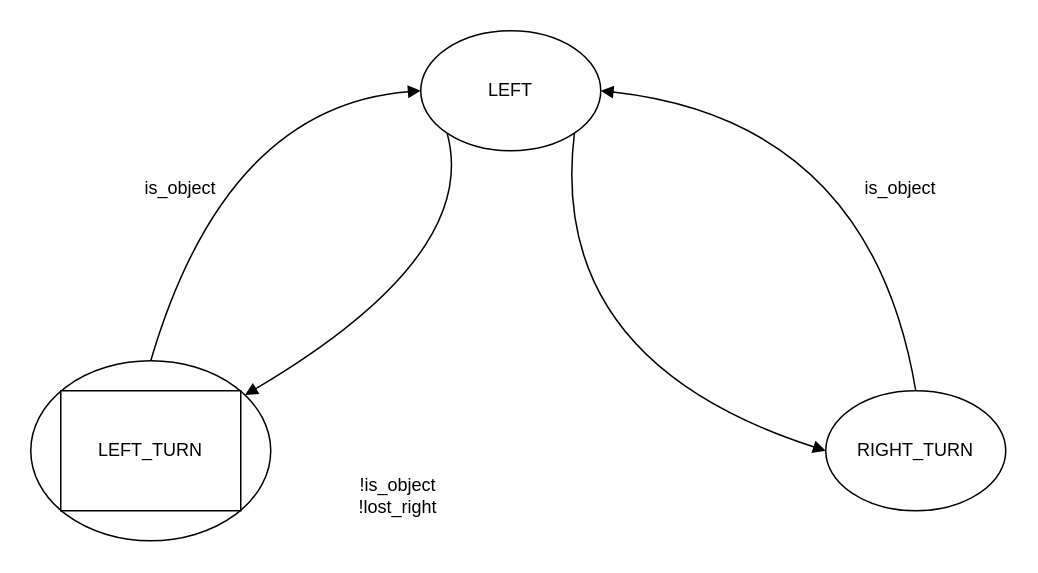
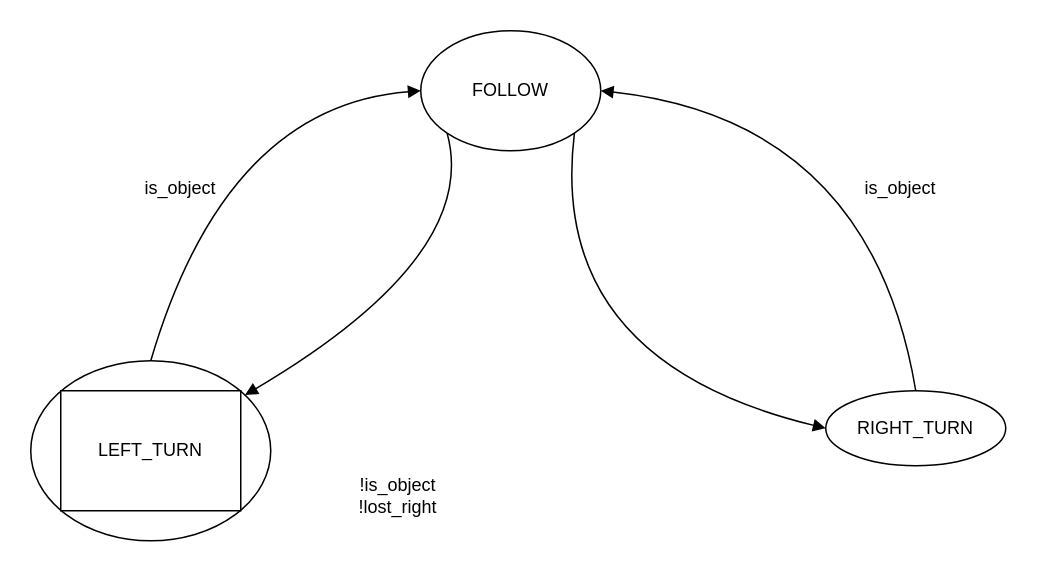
  <mxCell id="0" />
  <mxCell id="1" parent="0" />
  <mxCell id="2" value="" style="ellipse;whiteSpace=wrap;html=1;" vertex="1" parent="1"><mxGeometry x="20" y="240" width="160" height="120" as="geometry" /></mxCell>
  <mxCell id="3" value="LEFT_TURN" style="whiteSpace=wrap;html=1;rounded=0;" vertex="1" parent="1"><mxGeometry x="40" y="260" width="120" height="80" as="geometry" /></mxCell>
- <mxCell id="4" value="RIGHT_TURN" style="ellipse;whiteSpace=wrap;html=1;" vertex="1" parent="1"><mxGeometry x="550" y="260" width="120" height="80" as="geometry" /></mxCell>
- <mxCell id="5" value="LEFT" style="ellipse;whiteSpace=wrap;html=1;" vertex="1" parent="1"><mxGeometry x="280" y="20" width="120" height="80" as="geometry" /></mxCell>
+ <mxCell id="4" value="RIGHT_TURN" style="ellipse;whiteSpace=wrap;html=1;" vertex="1" parent="1"><mxGeometry x="550" y="260" width="120" height="50" as="geometry" /></mxCell>
+ <mxCell id="5" value="FOLLOW" style="ellipse;whiteSpace=wrap;html=1;" vertex="1" parent="1"><mxGeometry x="280" y="20" width="120" height="80" as="geometry" /></mxCell>
  <mxCell id="6" value="" style="html=1;exitX=0;exitY=1;labelBackgroundColor=none;startFill=0;endArrow=block;endFill=1;strokeColor=#000000;strokeWidth=1;fontFamily=Verdana;fontSize=12;curved=1;exitDx=0;exitDy=0;" edge="1" parent="1" source="5" target="2"><mxGeometry x="0.062" relative="1" as="geometry"><mxPoint x="191" y="290" as="targetPoint" /><Array as="points"><mxPoint x="320" y="170" /></Array><mxPoint as="offset" /><mxPoint x="550" y="90" as="sourcePoint" /></mxGeometry></mxCell>
  <mxCell id="7" value="" style="html=1;exitX=1;exitY=1;labelBackgroundColor=none;startFill=0;endArrow=block;endFill=1;strokeColor=#000000;strokeWidth=1;fontFamily=Verdana;fontSize=12;curved=1;exitDx=0;exitDy=0;entryX=0;entryY=0.5;entryDx=0;entryDy=0;" edge="1" parent="1" source="5" target="4"><mxGeometry x="0.062" relative="1" as="geometry"><mxPoint x="210" y="400" as="targetPoint" /><Array as="points"><mxPoint x="364" y="240" /></Array><mxPoint as="offset" /><mxPoint x="569" y="200" as="sourcePoint" /></mxGeometry></mxCell>
  <mxCell id="8" value="" style="html=1;exitX=0.5;exitY=0;labelBackgroundColor=none;startFill=0;endArrow=block;endFill=1;strokeColor=#000000;strokeWidth=1;fontFamily=Verdana;fontSize=12;curved=1;exitDx=0;exitDy=0;entryX=1;entryY=0.5;entryDx=0;entryDy=0;" edge="1" parent="1" source="4" target="5"><mxGeometry x="0.062" relative="1" as="geometry"><mxPoint x="230" y="450" as="targetPoint" /><Array as="points"><mxPoint x="580" y="80" /></Array><mxPoint as="offset" /><mxPoint x="589" y="250" as="sourcePoint" /></mxGeometry></mxCell>
  <mxCell id="9" value="" style="html=1;exitX=0.5;exitY=0;labelBackgroundColor=none;startFill=0;endArrow=block;endFill=1;strokeColor=#000000;strokeWidth=1;fontFamily=Verdana;fontSize=12;curved=1;exitDx=0;exitDy=0;entryX=0;entryY=0.5;entryDx=0;entryDy=0;" edge="1" parent="1" source="2" target="5"><mxGeometry x="0.062" relative="1" as="geometry"><mxPoint x="-5" y="550" as="targetPoint" /><Array as="points"><mxPoint x="150" y="70" /></Array><mxPoint as="offset" /><mxPoint x="354" y="350" as="sourcePoint" /></mxGeometry></mxCell>
  <mxCell id="10" value="is_object" style="text;html=1;align=center;verticalAlign=middle;whiteSpace=wrap;rounded=0;" vertex="1" parent="1"><mxGeometry x="90" y="110" width="60" height="30" as="geometry" /></mxCell>
  <mxCell id="11" value="is_object" style="text;html=1;align=center;verticalAlign=middle;whiteSpace=wrap;rounded=0;" vertex="1" parent="1"><mxGeometry x="570" y="110" width="60" height="30" as="geometry" /></mxCell>
  <mxCell id="12" value="!is_object&lt;br&gt;!lost_right" style="text;html=1;align=center;verticalAlign=middle;whiteSpace=wrap;rounded=0;" vertex="1" parent="1"><mxGeometry x="235" y="315" width="60" height="30" as="geometry" /></mxCell>
